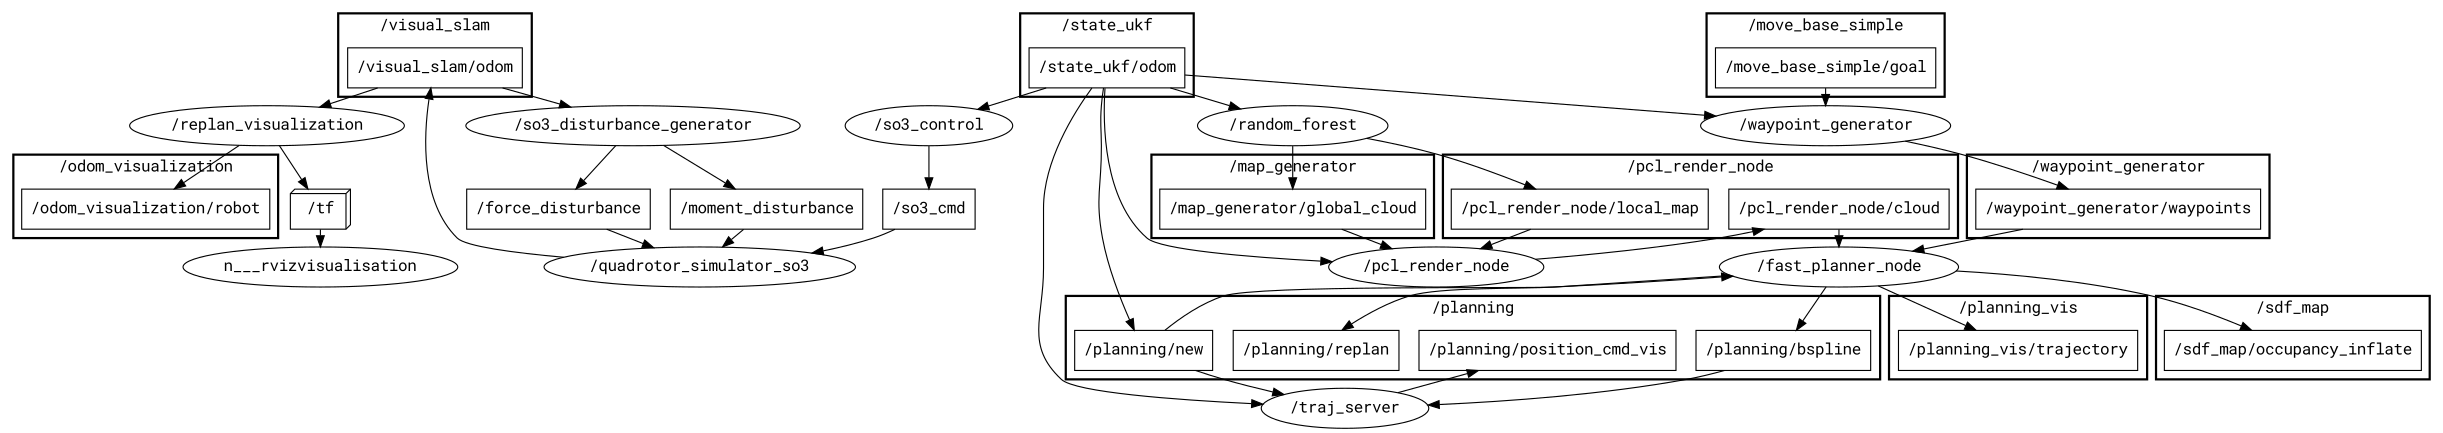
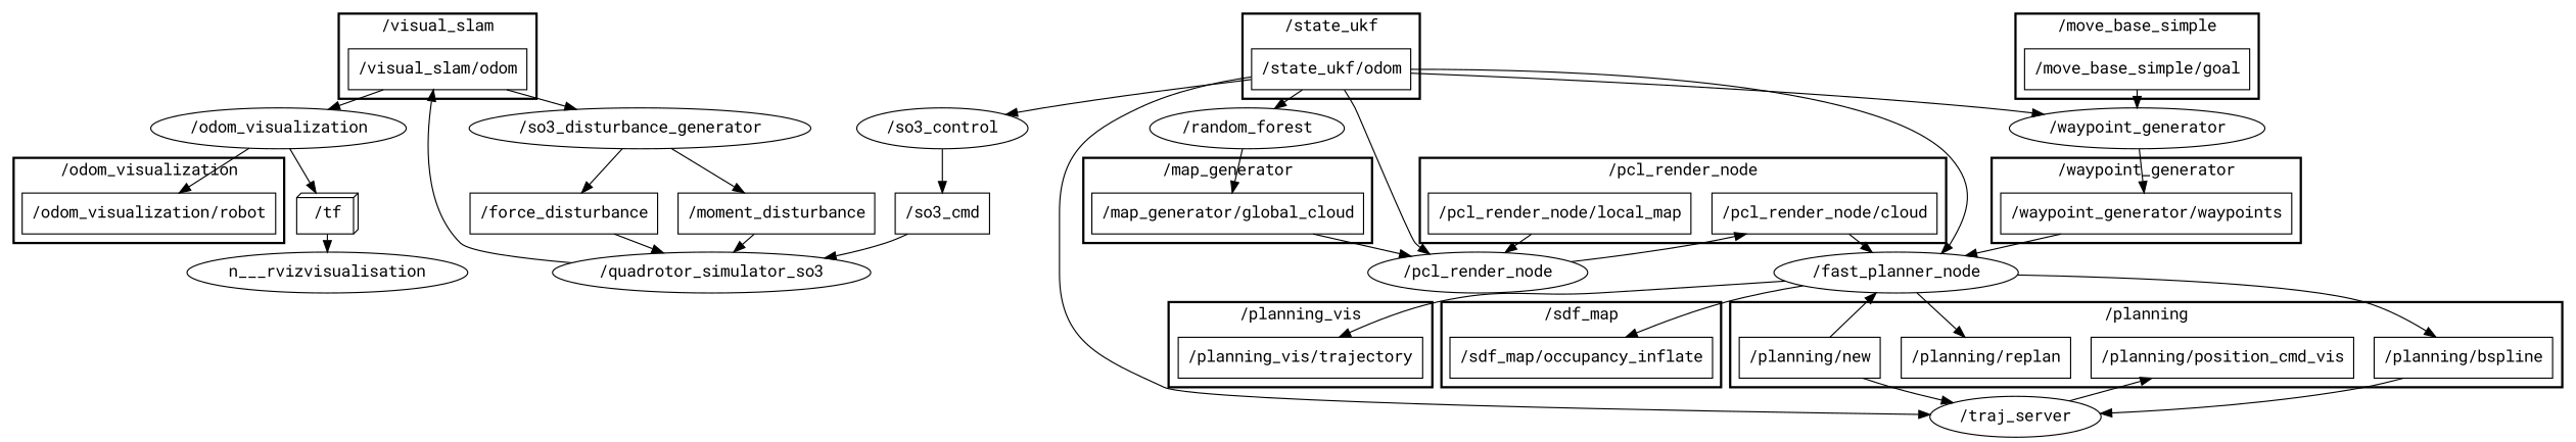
  digraph {
    compound=True
    fontname="Roboto Mono"
    rank=same
    rankdir=TB
    ranksep=0.2
    node [fontname="Roboto Mono" shape=box]
    edge [fontname="Roboto Mono" penwidth=1]
    n1 [height=0.5 label="/odom_visualization/robot" width=2.2222]
    n2 [height=0.5 label="/planning/bspline" width=1.5278]
    n3 [height=0.5 label="/planning/position_cmd_vis" width=2.3333]
    n4 [height=0.5 label="/planning/replan" width=1.4583]
    n5 [height=0.5 label="/planning/new" width=1.3056]
    n6 [height=0.5 label="/state_ukf/odom" width=1.4583]
    n7 [height=0.5 label="/pcl_render_node/cloud" width=2.0139]
    n8 [height=0.5 label="/pcl_render_node/local_map" width=2.3889]
    n9 [height=0.5 label="/map_generator/global_cloud" width=2.4444]
    n10 [height=0.5 label="/move_base_simple/goal" width=2.1111]
    n11 [height=0.5 label="/planning_vis/trajectory" width=2.0278]
    n12 [height=0.5 label="/sdf_map/occupancy_inflate" width=2.3611]
    n13 [height=0.5 label="/visual_slam/odom" width=1.6806]
    n14 [height=0.5 label="/waypoint_generator/waypoints" width=2.6111]
    n15 [height=0.5 label="/traj_server" shape=ellipse width=1.4082]
    n16 [height=0.5 label="/fast_planner_node" shape=ellipse width=2.1665]
    n17 [height=0.5 label="/so3_control" shape=ellipse width=1.5165]
    n18 [height=0.5 label="/random_forest" shape=ellipse width=1.8054]
    n19 [height=0.5 label="/waypoint_generator" shape=ellipse width=2.3109]
    n20 [height=0.5 label="/pcl_render_node" shape=ellipse width=2.004]
-   n21 [height=0.5 label="/replan_visualization" shape=ellipse width=2.3109]
+   n21 [height=0.5 label="/odom_visualization" shape=ellipse width=2.3109]
    n22 [height=0.5 label="/so3_disturbance_generator" shape=ellipse width=2.997]
    n23 [height=0.5 label="/so3_cmd" width=0.97222]
    n24 [height=0.5 label="/tf" shape=box3d width=0.75]
    n25 [height=0.5 label="/moment_disturbance" width=1.875]
    n26 [height=0.5 label="/force_disturbance" width=1.625]
    n27 [height=0.5 label="/quadrotor_simulator_so3" shape=ellipse width=2.8345]
    n___rvizvisualisation [height=0.5 width=2.4012 shape=""]
    subgraph cluster_1 {
      label="/odom_visualization"
      style=bold
      n1
    }
    subgraph cluster_2 {
      label="/planning"
      style=bold
      n2
      n3
      n4
      n5
    }
    subgraph cluster_3 {
      label="/state_ukf"
      style=bold
      n6
    }
    subgraph cluster_4 {
      label="/pcl_render_node"
      style=bold
      n7
      n8
    }
    subgraph cluster_5 {
      label="/map_generator"
      style=bold
      n9
    }
    subgraph cluster_6 {
      label="/move_base_simple"
      style=bold
      n10
    }
    subgraph cluster_7 {
      label="/planning_vis"
      style=bold
      n11
    }
    subgraph cluster_8 {
      label="/sdf_map"
      style=bold
      n12
    }
    subgraph cluster_9 {
      label="/visual_slam"
      style=bold
      n13
    }
    subgraph cluster_10 {
      label="/waypoint_generator"
      style=bold
      n14
    }
    n2 -> n15
    n5 -> n15
    n5 -> n16
    n6 -> n15
-   n6 -> n5
+   n6 -> n16
    n6 -> n17
    n6 -> n18
    n6 -> n19
    n6 -> n20
    n7 -> n16
    n8 -> n20
    n9 -> n20
    n10 -> n19
    n13 -> n21
    n13 -> n22
    n14 -> n16
    n15 -> n3
    n16 -> n2
    n16 -> n4
    n16 -> n11
    n16 -> n12
    n17 -> n23
-   n18 -> n8
    n18 -> n9
    n19 -> n14
    n20 -> n7
    n21 -> n1
    n21 -> n24
    n22 -> n25
    n22 -> n26
    n23 -> n27
    n24 -> n___rvizvisualisation
    n25 -> n27
    n26 -> n27
    n27 -> n13
  }
